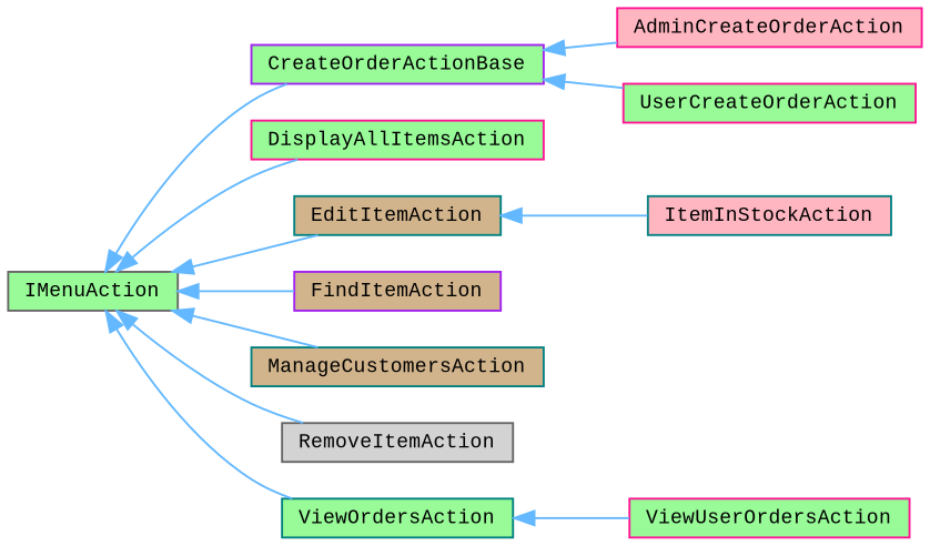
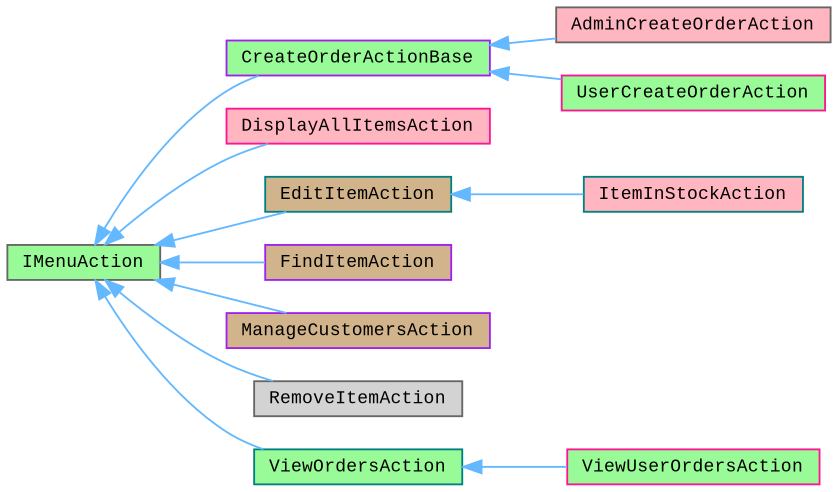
  digraph {
    fontname="Liberation Mono"
    rankdir=LR
    node [color=gray40 fillcolor=palegreen fontname="Liberation Mono" fontsize=10 shape=box style=filled]
    edge [color=steelblue1 dir=back fontname="Liberation Mono" fontsize=10 labelfontname=Helvetica labelfontsize=10 style=solid]
    n1 [height=0.2 label=IMenuAction width=0.4]
    n2 [color=purple height=0.2 label=CreateOrderActionBase width=0.4]
-   n3 [color=deeppink height=0.2 label=DisplayAllItemsAction width=0.4]
+   n3 [color=deeppink fillcolor=lightpink height=0.2 label=DisplayAllItemsAction width=0.4]
    n4 [color=teal fillcolor=tan height=0.2 label=EditItemAction width=0.4]
    n5 [color=purple fillcolor=tan height=0.2 label=FindItemAction width=0.4]
-   n6 [color=teal fillcolor=tan height=0.2 label=ManageCustomersAction width=0.4]
+   n6 [color=purple fillcolor=tan height=0.2 label=ManageCustomersAction width=0.4]
    n7 [fillcolor=lightgrey height=0.2 label=RemoveItemAction width=0.4]
    n8 [color=teal height=0.2 label=ViewOrdersAction width=0.4]
-   n9 [color=deeppink fillcolor=lightpink height=0.2 label=AdminCreateOrderAction width=0.4]
+   n9 [fillcolor=lightpink height=0.2 label=AdminCreateOrderAction width=0.4]
    n10 [color=deeppink height=0.2 label=UserCreateOrderAction width=0.4]
    n11 [color=teal fillcolor=lightpink height=0.2 label=ItemInStockAction width=0.4]
    n12 [color=deeppink height=0.2 label=ViewUserOrdersAction width=0.4]
    n1 -> n2
    n1 -> n3
    n1 -> n4
    n1 -> n5
    n1 -> n6
    n1 -> n7
    n1 -> n8
    n2 -> n9
    n2 -> n10
    n4 -> n11
    n8 -> n12
  }
